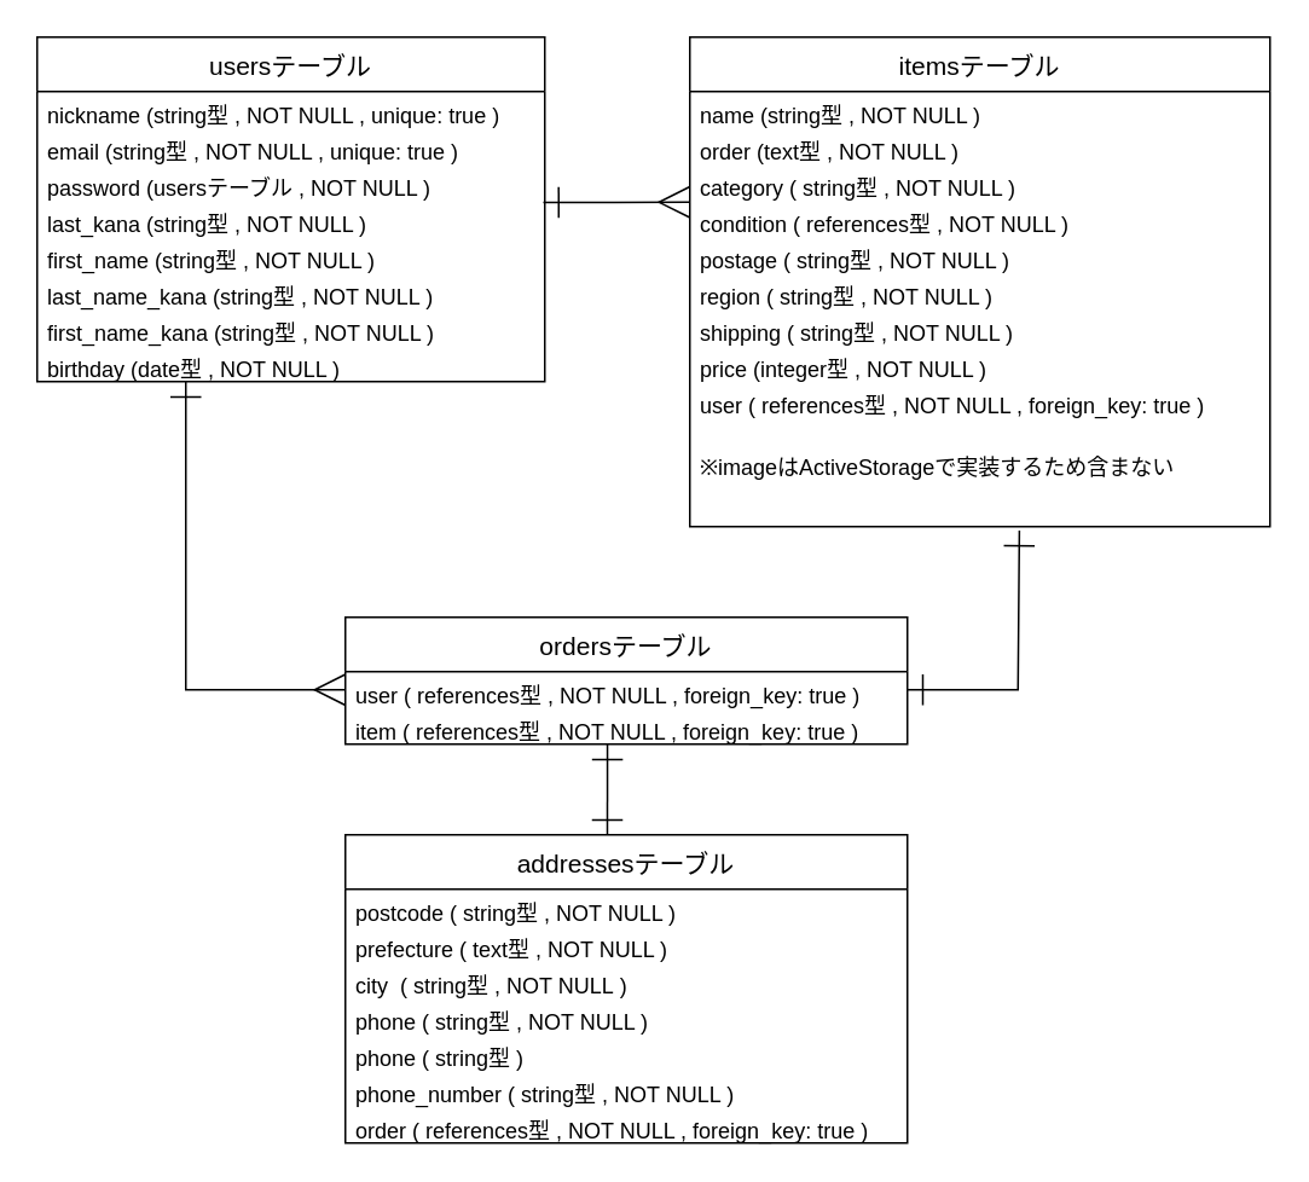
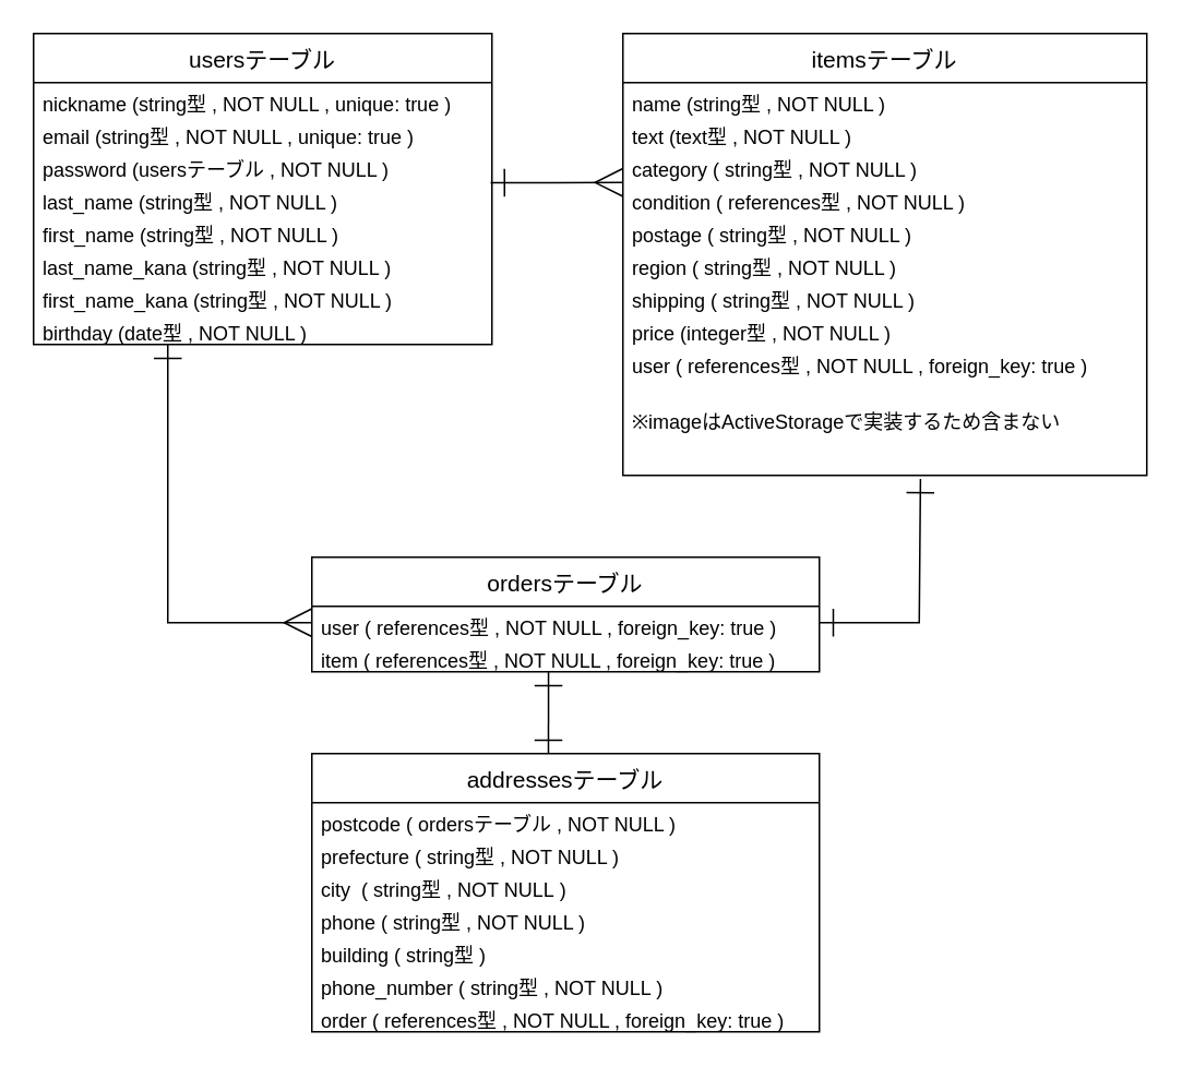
  <mxCell id="0" />
  <mxCell id="1" parent="0" />
  <mxCell id="2" value="usersテーブル" style="swimlane;fontStyle=0;childLayout=stackLayout;horizontal=1;startSize=30;horizontalStack=0;resizeParent=1;resizeParentMax=0;resizeLast=0;collapsible=1;marginBottom=0;align=center;fontSize=14;" parent="1" vertex="1"><mxGeometry y="20" width="280" height="190" as="geometry" x="20" /></mxCell>
  <mxCell id="3" value="nickname (string型 , NOT NULL , unique: true )&#10;&#10;            &#10;" style="text;strokeColor=none;fillColor=none;spacingLeft=4;spacingRight=4;overflow=hidden;rotatable=0;points=[[0,0.5],[1,0.5]];portConstraint=eastwest;fontSize=12;" parent="2" vertex="1"><mxGeometry y="30" width="280" height="20" as="geometry" /></mxCell>
  <mxCell id="4" value="email (string型 , NOT NULL , unique: true )&#10;&#10;" style="text;strokeColor=none;fillColor=none;spacingLeft=4;spacingRight=4;overflow=hidden;rotatable=0;points=[[0,0.5],[1,0.5]];portConstraint=eastwest;fontSize=12;" parent="2" vertex="1"><mxGeometry y="50" width="280" height="20" as="geometry" /></mxCell>
  <mxCell id="5" value="password (usersテーブル , NOT NULL )" style="text;strokeColor=none;fillColor=none;spacingLeft=4;spacingRight=4;overflow=hidden;rotatable=0;points=[[0,0.5],[1,0.5]];portConstraint=eastwest;fontSize=12;" parent="2" vertex="1"><mxGeometry y="70" width="280" height="20" as="geometry" /></mxCell>
- <mxCell id="6" value="last_kana (string型 , NOT NULL )" style="text;strokeColor=none;fillColor=none;spacingLeft=4;spacingRight=4;overflow=hidden;rotatable=0;points=[[0,0.5],[1,0.5]];portConstraint=eastwest;fontSize=12;" parent="2" vertex="1"><mxGeometry y="90" width="280" height="20" as="geometry" /></mxCell>
+ <mxCell id="6" value="last_name (string型 , NOT NULL )" style="text;strokeColor=none;fillColor=none;spacingLeft=4;spacingRight=4;overflow=hidden;rotatable=0;points=[[0,0.5],[1,0.5]];portConstraint=eastwest;fontSize=12;" parent="2" vertex="1"><mxGeometry y="90" width="280" height="20" as="geometry" /></mxCell>
  <mxCell id="7" value="first_name (string型 , NOT NULL )" style="text;strokeColor=none;fillColor=none;spacingLeft=4;spacingRight=4;overflow=hidden;rotatable=0;points=[[0,0.5],[1,0.5]];portConstraint=eastwest;fontSize=12;" parent="2" vertex="1"><mxGeometry y="110" width="280" height="20" as="geometry" /></mxCell>
  <mxCell id="8" value="last_name_kana (string型 , NOT NULL )" style="text;strokeColor=none;fillColor=none;spacingLeft=4;spacingRight=4;overflow=hidden;rotatable=0;points=[[0,0.5],[1,0.5]];portConstraint=eastwest;fontSize=12;" parent="2" vertex="1"><mxGeometry y="130" width="280" height="20" as="geometry" /></mxCell>
  <mxCell id="9" value="first_name_kana (string型 , NOT NULL )" style="text;strokeColor=none;fillColor=none;spacingLeft=4;spacingRight=4;overflow=hidden;rotatable=0;points=[[0,0.5],[1,0.5]];portConstraint=eastwest;fontSize=12;" parent="2" vertex="1"><mxGeometry y="150" width="280" height="20" as="geometry" /></mxCell>
  <mxCell id="10" value="birthday (date型 , NOT NULL )" style="text;strokeColor=none;fillColor=none;spacingLeft=4;spacingRight=4;overflow=hidden;rotatable=0;points=[[0,0.5],[1,0.5]];portConstraint=eastwest;fontSize=12;" vertex="1" parent="2"><mxGeometry y="170" width="280" height="20" as="geometry" /></mxCell>
  <mxCell id="11" value="itemsテーブル" style="swimlane;fontStyle=0;childLayout=stackLayout;horizontal=1;startSize=30;horizontalStack=0;resizeParent=1;resizeParentMax=0;resizeLast=0;collapsible=1;marginBottom=0;align=center;fontSize=14;" parent="1" vertex="1"><mxGeometry x="380" y="20" width="320" height="270" as="geometry" /></mxCell>
  <mxCell id="12" value="name (string型 , NOT NULL )" style="text;strokeColor=none;fillColor=none;spacingLeft=4;spacingRight=4;overflow=hidden;rotatable=0;points=[[0,0.5],[1,0.5]];portConstraint=eastwest;fontSize=12;" parent="11" vertex="1"><mxGeometry y="30" width="320" height="20" as="geometry" /></mxCell>
- <mxCell id="13" value="order (text型 , NOT NULL )" style="text;strokeColor=none;fillColor=none;spacingLeft=4;spacingRight=4;overflow=hidden;rotatable=0;points=[[0,0.5],[1,0.5]];portConstraint=eastwest;fontSize=12;" parent="11" vertex="1"><mxGeometry y="50" width="320" height="20" as="geometry" /></mxCell>
+ <mxCell id="13" value="text (text型 , NOT NULL )" style="text;strokeColor=none;fillColor=none;spacingLeft=4;spacingRight=4;overflow=hidden;rotatable=0;points=[[0,0.5],[1,0.5]];portConstraint=eastwest;fontSize=12;" parent="11" vertex="1"><mxGeometry y="50" width="320" height="20" as="geometry" /></mxCell>
  <mxCell id="14" value="category ( string型 , NOT NULL )&#10;&#10;" style="text;strokeColor=none;fillColor=none;spacingLeft=4;spacingRight=4;overflow=hidden;rotatable=0;points=[[0,0.5],[1,0.5]];portConstraint=eastwest;fontSize=12;" parent="11" vertex="1"><mxGeometry y="70" width="320" height="20" as="geometry" /></mxCell>
  <mxCell id="15" value="condition ( references型 , NOT NULL )&#10;&#10;" style="text;strokeColor=none;fillColor=none;spacingLeft=4;spacingRight=4;overflow=hidden;rotatable=0;points=[[0,0.5],[1,0.5]];portConstraint=eastwest;fontSize=12;" vertex="1" parent="11"><mxGeometry y="90" width="320" height="20" as="geometry" /></mxCell>
  <mxCell id="16" value="postage ( string型 , NOT NULL )&#10;&#10;" style="text;strokeColor=none;fillColor=none;spacingLeft=4;spacingRight=4;overflow=hidden;rotatable=0;points=[[0,0.5],[1,0.5]];portConstraint=eastwest;fontSize=12;" vertex="1" parent="11"><mxGeometry y="110" width="320" height="20" as="geometry" /></mxCell>
  <mxCell id="17" value="region ( string型 , NOT NULL )&#10;&#10;" style="text;strokeColor=none;fillColor=none;spacingLeft=4;spacingRight=4;overflow=hidden;rotatable=0;points=[[0,0.5],[1,0.5]];portConstraint=eastwest;fontSize=12;" vertex="1" parent="11"><mxGeometry y="130" width="320" height="20" as="geometry" /></mxCell>
  <mxCell id="18" value="shipping ( string型 , NOT NULL )&#10;&#10;" style="text;strokeColor=none;fillColor=none;spacingLeft=4;spacingRight=4;overflow=hidden;rotatable=0;points=[[0,0.5],[1,0.5]];portConstraint=eastwest;fontSize=12;" vertex="1" parent="11"><mxGeometry y="150" width="320" height="20" as="geometry" /></mxCell>
  <mxCell id="19" value="price (integer型 , NOT NULL )" style="text;strokeColor=none;fillColor=none;spacingLeft=4;spacingRight=4;overflow=hidden;rotatable=0;points=[[0,0.5],[1,0.5]];portConstraint=eastwest;fontSize=12;" vertex="1" parent="11"><mxGeometry y="170" width="320" height="20" as="geometry" /></mxCell>
  <mxCell id="20" value="user ( references型 , NOT NULL , foreign_key: true )&#10;&#10;" style="text;strokeColor=none;fillColor=none;spacingLeft=4;spacingRight=4;overflow=hidden;rotatable=0;points=[[0,0.5],[1,0.5]];portConstraint=eastwest;fontSize=12;" vertex="1" parent="11"><mxGeometry y="190" width="320" height="20" as="geometry" /></mxCell>
  <mxCell id="21" value="&#10;※imageはActiveStorageで実装するため含まない" style="text;strokeColor=none;fillColor=none;spacingLeft=4;spacingRight=4;overflow=hidden;rotatable=0;points=[[0,0.5],[1,0.5]];portConstraint=eastwest;fontSize=12;" vertex="1" parent="11"><mxGeometry y="210" width="320" height="60" as="geometry" /></mxCell>
  <mxCell id="22" value="ordersテーブル" style="swimlane;fontStyle=0;childLayout=stackLayout;horizontal=1;startSize=30;horizontalStack=0;resizeParent=1;resizeParentMax=0;resizeLast=0;collapsible=1;marginBottom=0;align=center;fontSize=14;direction=east;" parent="1" vertex="1"><mxGeometry x="190" y="340" width="310" height="70" as="geometry" /></mxCell>
  <mxCell id="23" value="user ( references型 , NOT NULL , foreign_key: true )&#10;" style="text;strokeColor=none;fillColor=none;spacingLeft=4;spacingRight=4;overflow=hidden;rotatable=0;points=[[0,0.5],[1,0.5]];portConstraint=eastwest;fontSize=12;" parent="22" vertex="1"><mxGeometry y="30" width="310" height="20" as="geometry" /></mxCell>
  <mxCell id="24" value="item ( references型 , NOT NULL , foreign_key: true )&#10;" style="text;strokeColor=none;fillColor=none;spacingLeft=4;spacingRight=4;overflow=hidden;rotatable=0;points=[[0,0.5],[1,0.5]];portConstraint=eastwest;fontSize=12;" parent="22" vertex="1"><mxGeometry y="50" width="310" height="20" as="geometry" /></mxCell>
  <mxCell id="25" style="edgeStyle=none;html=1;startArrow=ERone;startFill=0;endArrow=ERmany;endFill=0;exitX=0.997;exitY=0.06;exitDx=0;exitDy=0;exitPerimeter=0;targetPerimeterSpacing=15;sourcePerimeterSpacing=15;endSize=15;startSize=15;" parent="1" source="6" edge="1"><mxGeometry relative="1" as="geometry"><mxPoint x="180" y="92.012" as="sourcePoint" /><mxPoint x="380" y="111" as="targetPoint" /><Array as="points" /></mxGeometry></mxCell>
  <mxCell id="26" style="edgeStyle=none;html=1;exitX=0;exitY=0.5;exitDx=0;exitDy=0;startArrow=ERmany;startFill=0;endArrow=ERone;endFill=0;rounded=0;targetPerimeterSpacing=15;sourcePerimeterSpacing=15;endSize=15;startSize=15;" parent="1" source="23" edge="1"><mxGeometry relative="1" as="geometry"><mxPoint x="102" y="210" as="targetPoint" /><Array as="points"><mxPoint x="102" y="380" /></Array></mxGeometry></mxCell>
  <mxCell id="27" style="edgeStyle=none;html=1;startArrow=ERone;startFill=0;endArrow=ERone;endFill=0;endSize=15;startSize=15;exitX=0.474;exitY=0.003;exitDx=0;exitDy=0;exitPerimeter=0;targetPerimeterSpacing=15;sourcePerimeterSpacing=15;" parent="1" edge="1"><mxGeometry relative="1" as="geometry"><mxPoint x="334.5" y="460.39" as="sourcePoint" /><mxPoint x="334.56" y="410" as="targetPoint" /></mxGeometry></mxCell>
  <mxCell id="28" value="addressesテーブル" style="swimlane;fontStyle=0;childLayout=stackLayout;horizontal=1;startSize=30;horizontalStack=0;resizeParent=1;resizeParentMax=0;resizeLast=0;collapsible=1;marginBottom=0;align=center;fontSize=14;direction=east;" parent="1" vertex="1"><mxGeometry x="190" y="460" width="310" height="170" as="geometry" /></mxCell>
- <mxCell id="29" value="postcode ( string型 , NOT NULL )" style="text;strokeColor=none;fillColor=none;spacingLeft=4;spacingRight=4;overflow=hidden;rotatable=0;points=[[0,0.5],[1,0.5]];portConstraint=eastwest;fontSize=12;" parent="28" vertex="1"><mxGeometry y="30" width="310" height="20" as="geometry" /></mxCell>
- <mxCell id="30" value="prefecture ( text型 , NOT NULL ) " style="text;strokeColor=none;fillColor=none;spacingLeft=4;spacingRight=4;overflow=hidden;rotatable=0;points=[[0,0.5],[1,0.5]];portConstraint=eastwest;fontSize=12;" parent="28" vertex="1"><mxGeometry y="50" width="310" height="20" as="geometry" /></mxCell>
+ <mxCell id="29" value="postcode ( ordersテーブル , NOT NULL )" style="text;strokeColor=none;fillColor=none;spacingLeft=4;spacingRight=4;overflow=hidden;rotatable=0;points=[[0,0.5],[1,0.5]];portConstraint=eastwest;fontSize=12;" parent="28" vertex="1"><mxGeometry y="30" width="310" height="20" as="geometry" /></mxCell>
+ <mxCell id="30" value="prefecture ( string型 , NOT NULL ) " style="text;strokeColor=none;fillColor=none;spacingLeft=4;spacingRight=4;overflow=hidden;rotatable=0;points=[[0,0.5],[1,0.5]];portConstraint=eastwest;fontSize=12;" parent="28" vertex="1"><mxGeometry y="50" width="310" height="20" as="geometry" /></mxCell>
  <mxCell id="31" value="city  ( string型 , NOT NULL )" style="text;strokeColor=none;fillColor=none;spacingLeft=4;spacingRight=4;overflow=hidden;rotatable=0;points=[[0,0.5],[1,0.5]];portConstraint=eastwest;fontSize=12;" parent="28" vertex="1"><mxGeometry y="70" width="310" height="20" as="geometry" /></mxCell>
  <mxCell id="32" value="phone ( string型 , NOT NULL )" style="text;strokeColor=none;fillColor=none;spacingLeft=4;spacingRight=4;overflow=hidden;rotatable=0;points=[[0,0.5],[1,0.5]];portConstraint=eastwest;fontSize=12;" parent="28" vertex="1"><mxGeometry y="90" width="310" height="20" as="geometry" /></mxCell>
- <mxCell id="33" value="phone ( string型 )&#10;" style="text;strokeColor=none;fillColor=none;spacingLeft=4;spacingRight=4;overflow=hidden;rotatable=0;points=[[0,0.5],[1,0.5]];portConstraint=eastwest;fontSize=12;" parent="28" vertex="1"><mxGeometry y="110" width="310" height="20" as="geometry" /></mxCell>
+ <mxCell id="33" value="building ( string型 )&#10;" style="text;strokeColor=none;fillColor=none;spacingLeft=4;spacingRight=4;overflow=hidden;rotatable=0;points=[[0,0.5],[1,0.5]];portConstraint=eastwest;fontSize=12;" parent="28" vertex="1"><mxGeometry y="110" width="310" height="20" as="geometry" /></mxCell>
  <mxCell id="34" value="phone_number ( string型 , NOT NULL )" style="text;strokeColor=none;fillColor=none;spacingLeft=4;spacingRight=4;overflow=hidden;rotatable=0;points=[[0,0.5],[1,0.5]];portConstraint=eastwest;fontSize=12;" vertex="1" parent="28"><mxGeometry y="130" width="310" height="20" as="geometry" /></mxCell>
  <mxCell id="35" value="order ( references型 , NOT NULL , foreign_key: true )&#10;" style="text;strokeColor=none;fillColor=none;spacingLeft=4;spacingRight=4;overflow=hidden;rotatable=0;points=[[0,0.5],[1,0.5]];portConstraint=eastwest;fontSize=12;" vertex="1" parent="28"><mxGeometry y="150" width="310" height="20" as="geometry" /></mxCell>
  <mxCell id="36" style="edgeStyle=none;html=1;exitX=1;exitY=0.5;exitDx=0;exitDy=0;startArrow=ERone;startFill=0;endArrow=ERone;endFill=0;rounded=0;targetPerimeterSpacing=15;sourcePerimeterSpacing=15;endSize=15;startSize=15;entryX=0.568;entryY=1.035;entryDx=0;entryDy=0;entryPerimeter=0;" parent="1" source="23" target="21" edge="1"><mxGeometry relative="1" as="geometry"><mxPoint x="580" y="300" as="targetPoint" /><Array as="points"><mxPoint x="561" y="380" /></Array></mxGeometry></mxCell>
